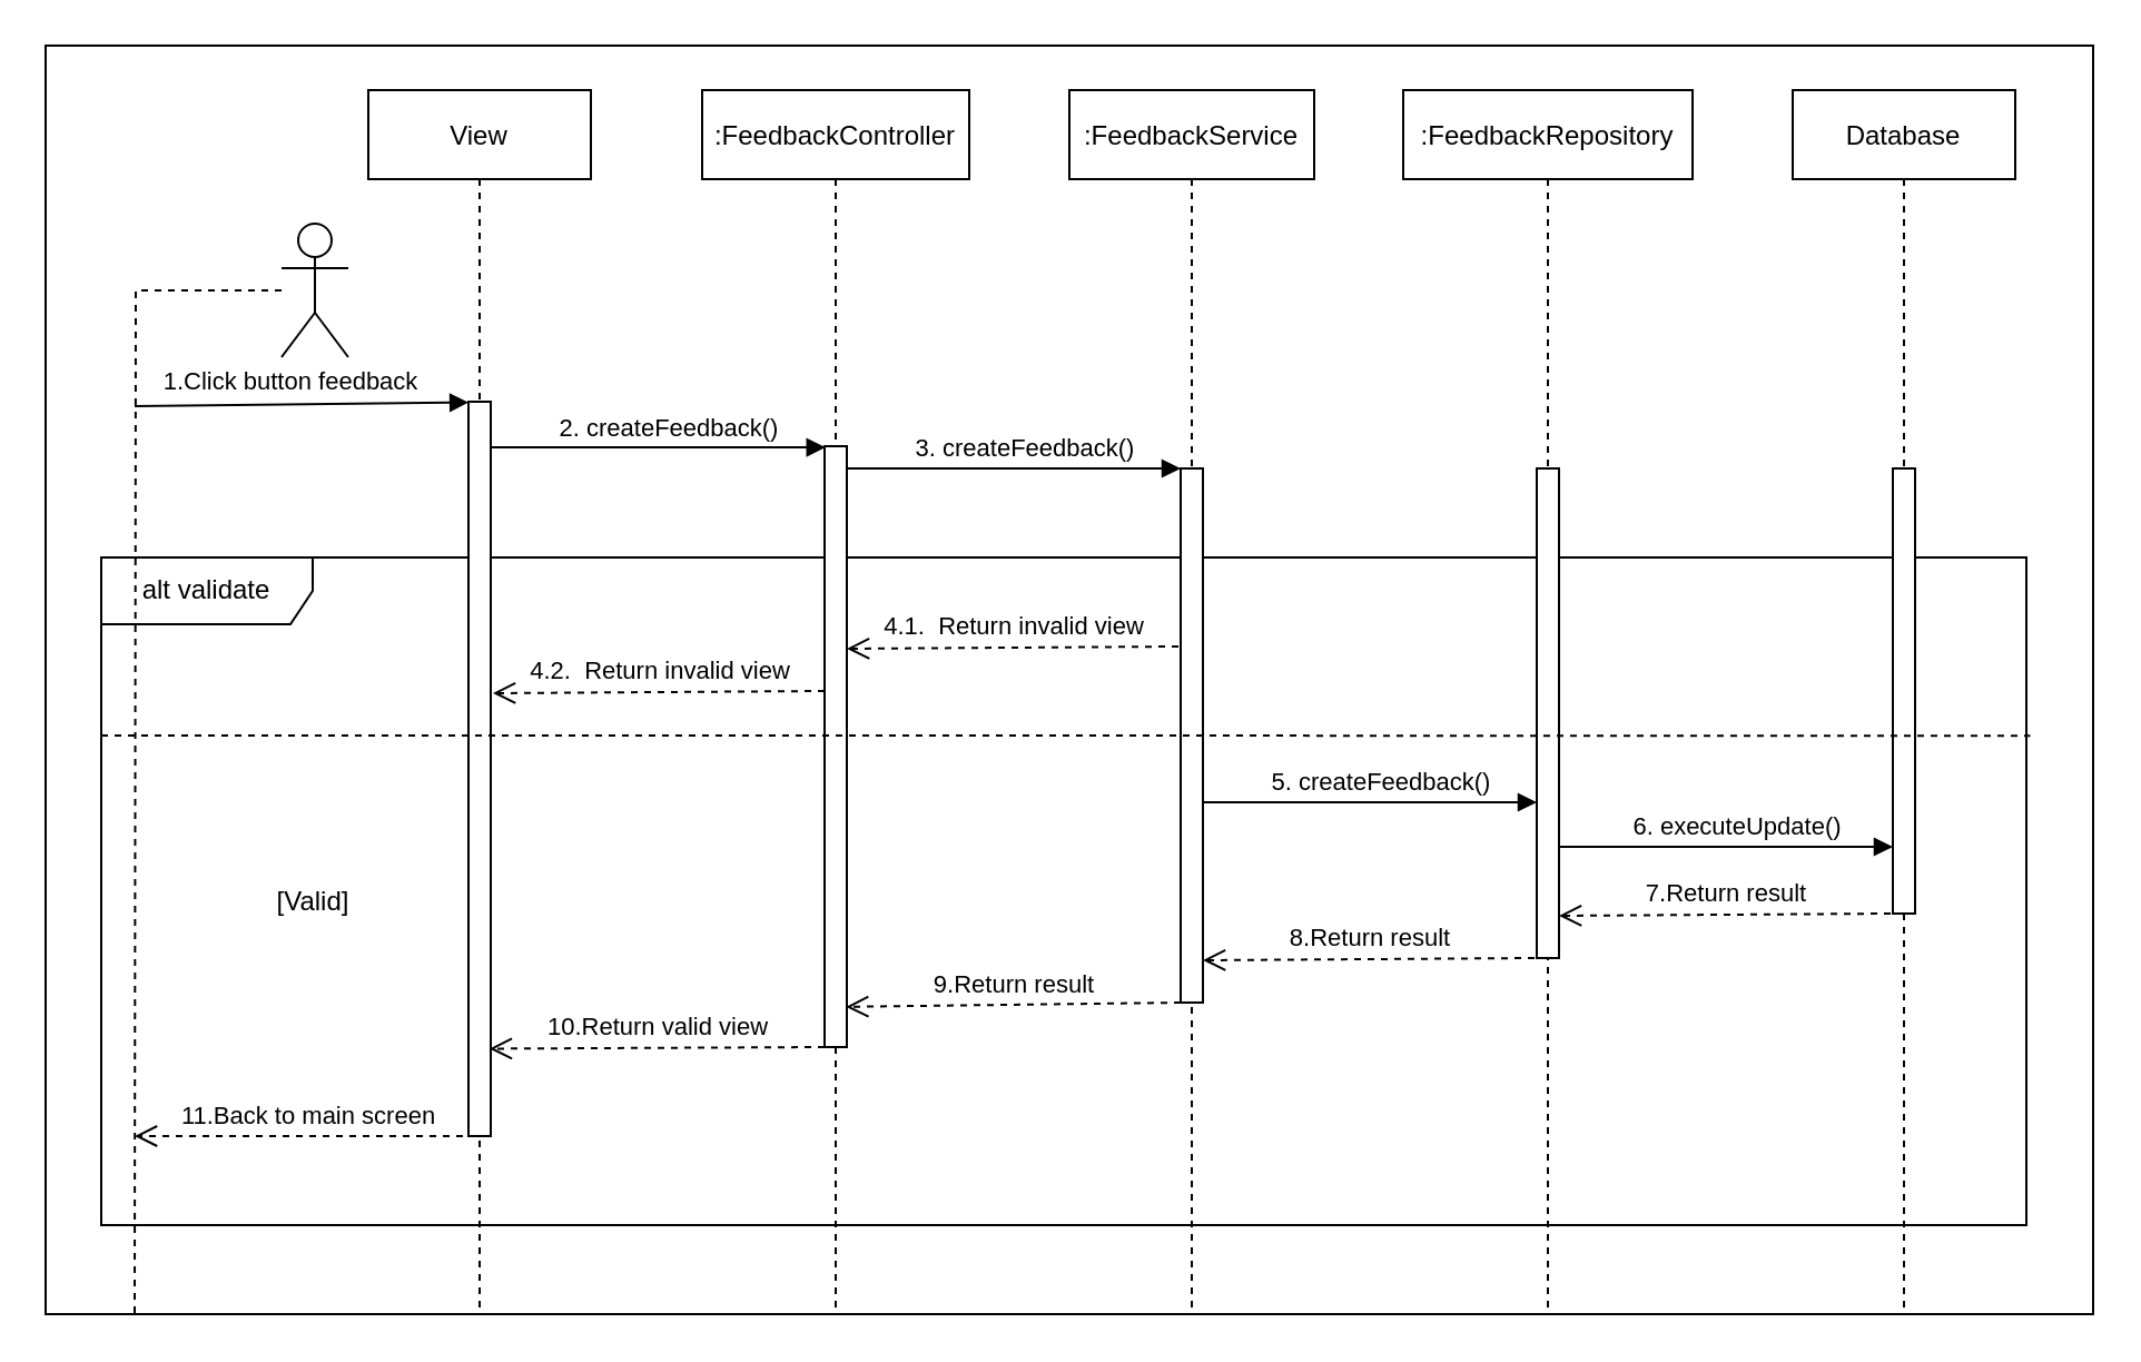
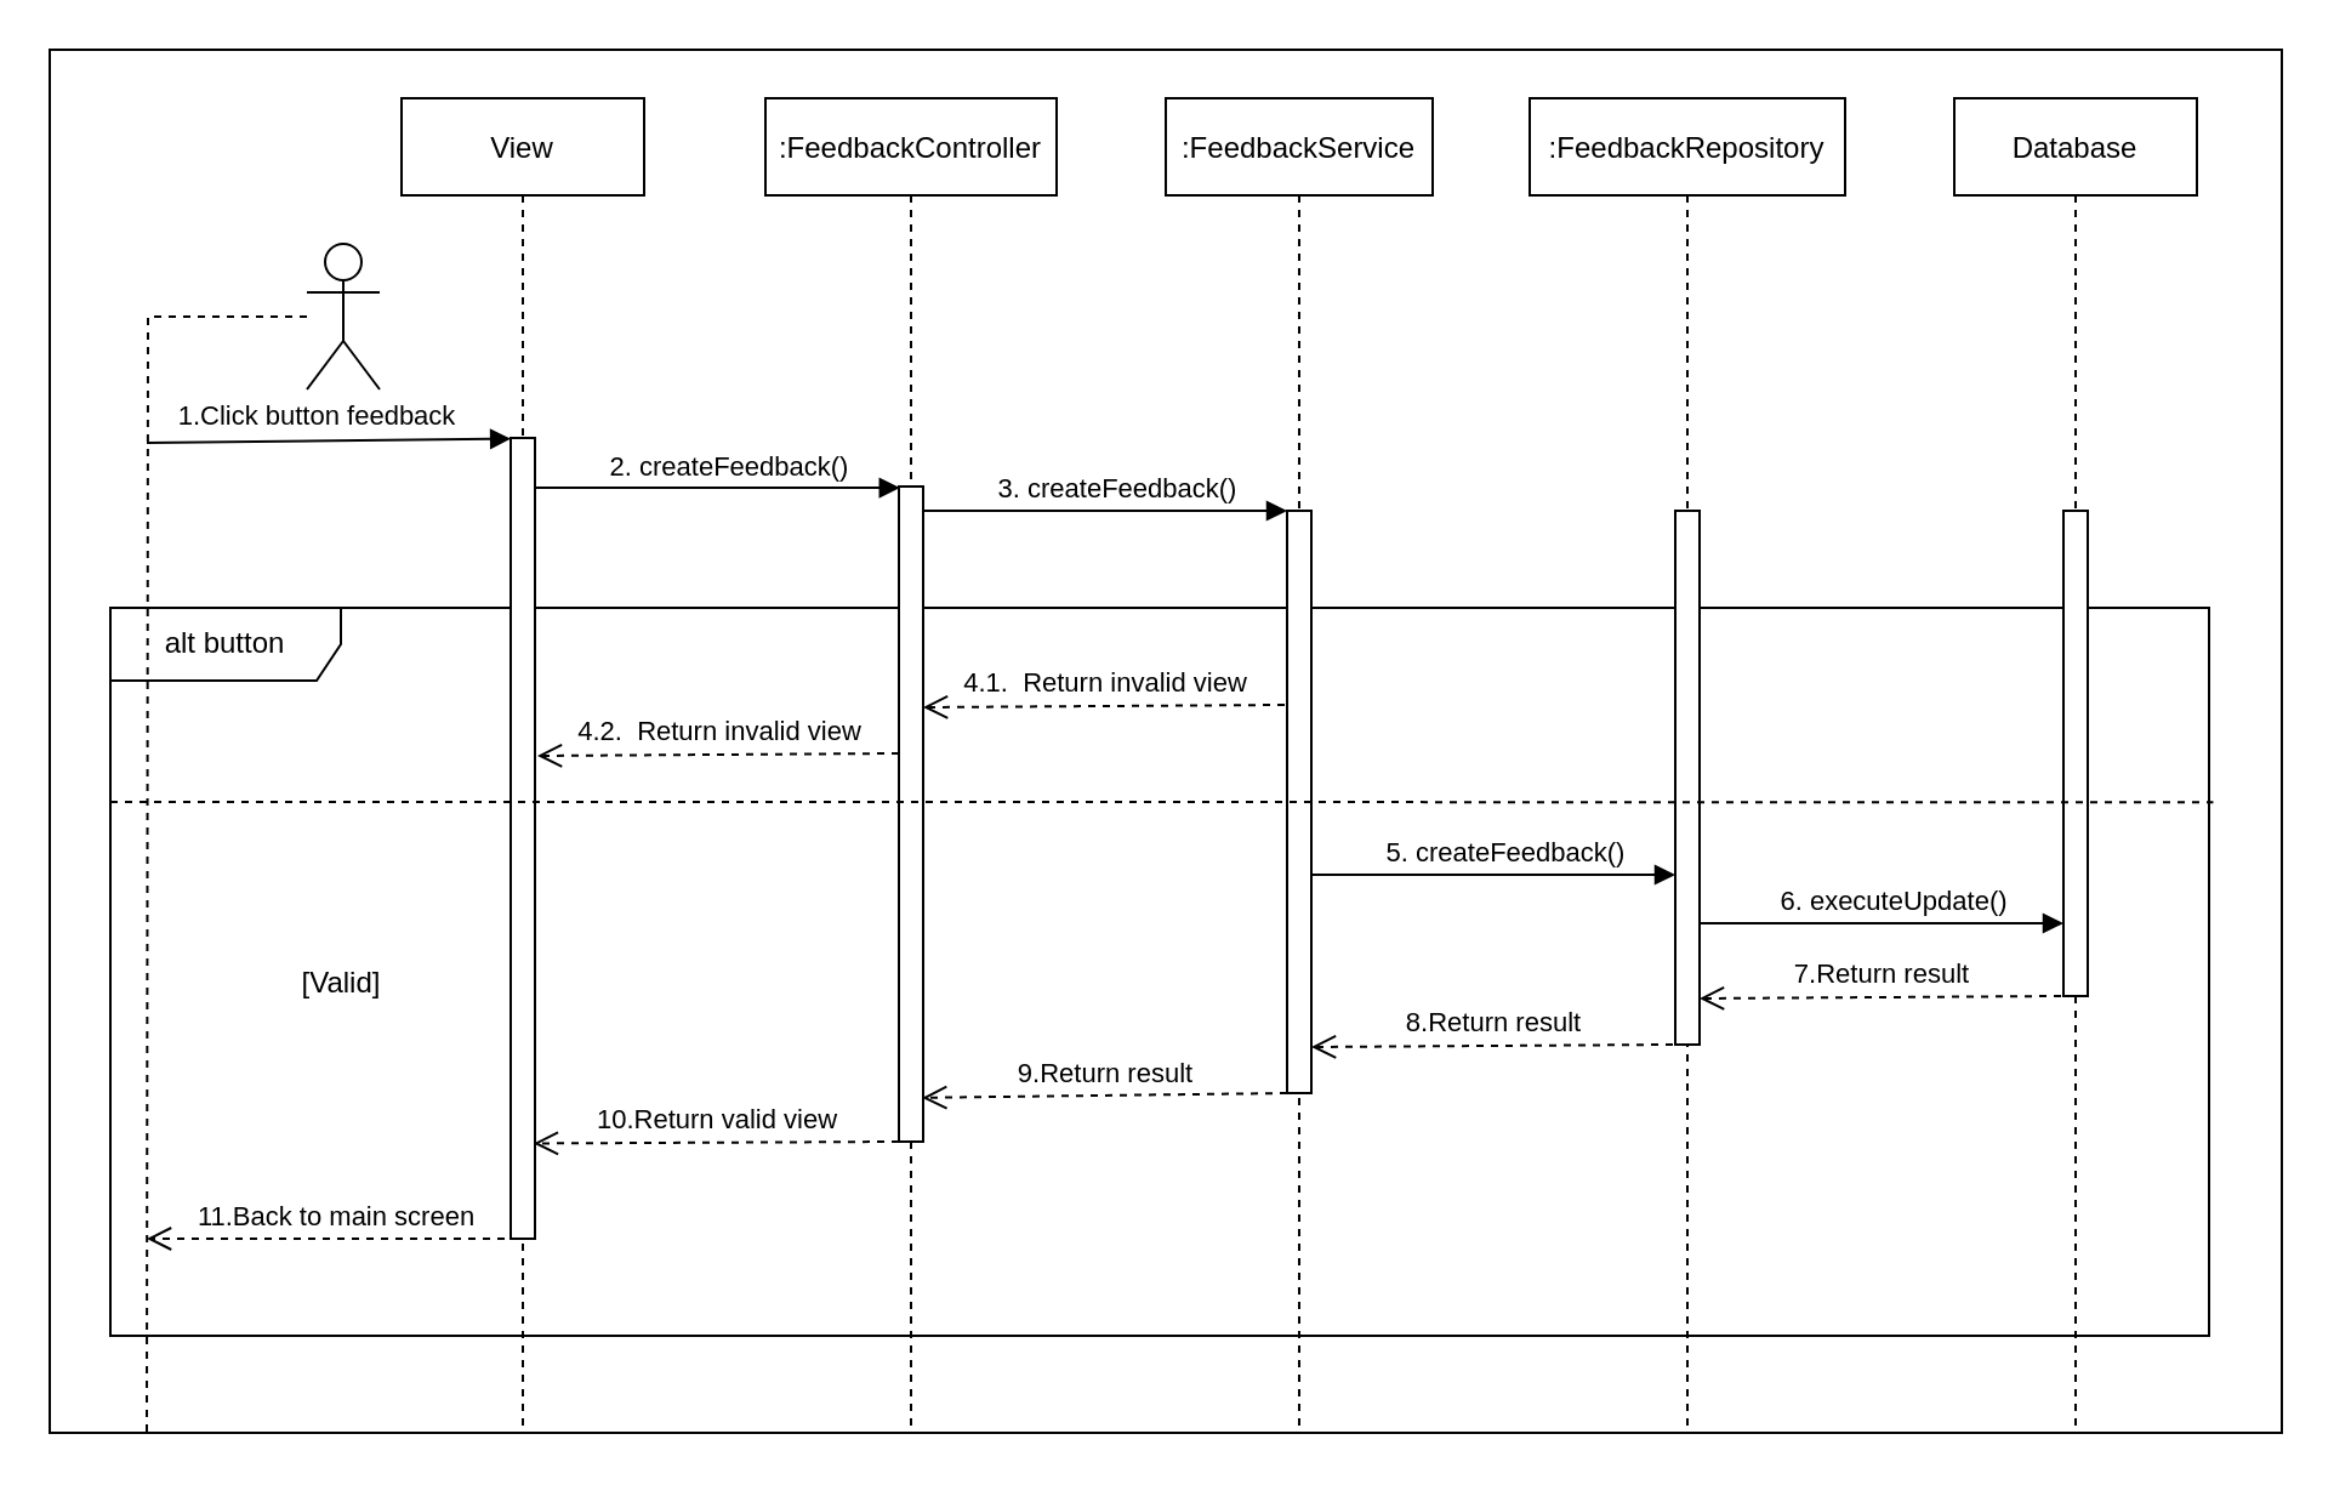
  <mxCell id="0" />
  <mxCell id="1" parent="0" />
  <mxCell id="2" value="" style="rounded=0;whiteSpace=wrap;html=1;labelPosition=center;verticalLabelPosition=bottom;align=center;verticalAlign=top;" parent="1" vertex="1"><mxGeometry x="20" y="20" width="920" height="570" as="geometry" /></mxCell>
- <mxCell id="3" value="alt validate" style="shape=umlFrame;whiteSpace=wrap;html=1;width=95;height=30;" parent="1" vertex="1"><mxGeometry x="45" y="250" width="865" height="300" as="geometry" /></mxCell>
+ <mxCell id="3" value="alt button" style="shape=umlFrame;whiteSpace=wrap;html=1;width=95;height=30;" parent="1" vertex="1"><mxGeometry x="45" y="250" width="865" height="300" as="geometry" /></mxCell>
  <mxCell id="4" value="User" style="shape=umlActor;verticalLabelPosition=bottom;verticalAlign=top;html=1;labelPosition=center;align=center;" parent="1" vertex="1"><mxGeometry x="126" y="100" width="30" height="60" as="geometry" /></mxCell>
  <mxCell id="5" style="edgeStyle=orthogonalEdgeStyle;rounded=0;orthogonalLoop=1;jettySize=auto;html=1;dashed=1;endArrow=none;endFill=0;" parent="1" source="4" edge="1"><mxGeometry relative="1" as="geometry"><mxPoint x="60" y="590" as="targetPoint" /></mxGeometry></mxCell>
  <mxCell id="6" value="View" style="shape=umlLifeline;perimeter=lifelinePerimeter;container=1;collapsible=0;recursiveResize=0;rounded=0;shadow=0;strokeWidth=1;" parent="1" vertex="1"><mxGeometry x="165" y="40" width="100" height="550" as="geometry" /></mxCell>
  <mxCell id="7" value="" style="html=1;points=[];perimeter=orthogonalPerimeter;" parent="6" vertex="1"><mxGeometry x="45" y="140" width="10" height="330" as="geometry" /></mxCell>
  <mxCell id="8" value="11.Back to main screen" style="html=1;verticalAlign=bottom;endArrow=open;dashed=1;endSize=8;" parent="6" edge="1"><mxGeometry x="-0.051" relative="1" as="geometry"><mxPoint x="42.5" y="470" as="sourcePoint" /><mxPoint x="-105" y="470" as="targetPoint" /><mxPoint as="offset" /></mxGeometry></mxCell>
  <mxCell id="9" value=":FeedbackController" style="shape=umlLifeline;perimeter=lifelinePerimeter;container=1;collapsible=0;recursiveResize=0;rounded=0;shadow=0;strokeWidth=1;" parent="1" vertex="1"><mxGeometry x="315" y="40" width="120" height="550" as="geometry" /></mxCell>
  <mxCell id="10" value="" style="html=1;points=[];perimeter=orthogonalPerimeter;" parent="9" vertex="1"><mxGeometry x="55" y="160" width="10" height="270" as="geometry" /></mxCell>
  <mxCell id="11" value="4.2. &amp;nbsp;Return invalid view" style="html=1;verticalAlign=bottom;endArrow=open;dashed=1;endSize=8;exitX=-0.055;exitY=0.291;exitDx=0;exitDy=0;exitPerimeter=0;" parent="9" edge="1"><mxGeometry x="-0.003" relative="1" as="geometry"><mxPoint x="55" y="270" as="sourcePoint" /><mxPoint x="-94" y="271" as="targetPoint" /><mxPoint as="offset" /></mxGeometry></mxCell>
  <mxCell id="12" value="10.Return valid view" style="html=1;verticalAlign=bottom;endArrow=open;dashed=1;endSize=8;exitX=-0.055;exitY=0.291;exitDx=0;exitDy=0;exitPerimeter=0;entryX=0.942;entryY=0.881;entryDx=0;entryDy=0;entryPerimeter=0;" parent="9" target="7" edge="1"><mxGeometry x="-0.004" relative="1" as="geometry"><mxPoint x="55" y="430" as="sourcePoint" /><mxPoint x="-94" y="431" as="targetPoint" /><mxPoint as="offset" /></mxGeometry></mxCell>
  <mxCell id="13" value="4.1. &amp;nbsp;Return invalid view" style="html=1;verticalAlign=bottom;endArrow=open;dashed=1;endSize=8;exitX=-0.055;exitY=0.291;exitDx=0;exitDy=0;exitPerimeter=0;" parent="9" edge="1"><mxGeometry x="-0.003" relative="1" as="geometry"><mxPoint x="214" y="250" as="sourcePoint" /><mxPoint x="65" y="251" as="targetPoint" /><mxPoint as="offset" /></mxGeometry></mxCell>
  <mxCell id="14" value="3. createFeedback()" style="html=1;verticalAlign=bottom;endArrow=block;entryX=0;entryY=0;entryDx=0;entryDy=0;entryPerimeter=0;" parent="9" target="16" edge="1"><mxGeometry x="0.067" width="80" relative="1" as="geometry"><mxPoint x="65" y="170" as="sourcePoint" /><mxPoint x="215" y="170" as="targetPoint" /><mxPoint as="offset" /></mxGeometry></mxCell>
  <mxCell id="15" value=":FeedbackService" style="shape=umlLifeline;perimeter=lifelinePerimeter;container=1;collapsible=0;recursiveResize=0;rounded=0;shadow=0;strokeWidth=1;" parent="1" vertex="1"><mxGeometry x="480" y="40" width="110" height="550" as="geometry" /></mxCell>
  <mxCell id="16" value="" style="html=1;points=[];perimeter=orthogonalPerimeter;" parent="15" vertex="1"><mxGeometry x="50" y="170" width="10" height="240" as="geometry" /></mxCell>
  <mxCell id="17" value="9.Return result" style="html=1;verticalAlign=bottom;endArrow=open;dashed=1;endSize=8;exitX=-0.055;exitY=0.291;exitDx=0;exitDy=0;exitPerimeter=0;entryX=0.962;entryY=0.933;entryDx=0;entryDy=0;entryPerimeter=0;" parent="15" target="10" edge="1"><mxGeometry x="-0.003" relative="1" as="geometry"><mxPoint x="50" y="410" as="sourcePoint" /><mxPoint x="-99" y="411" as="targetPoint" /><mxPoint as="offset" /></mxGeometry></mxCell>
  <mxCell id="18" value=":FeedbackRepository" style="shape=umlLifeline;perimeter=lifelinePerimeter;container=1;collapsible=0;recursiveResize=0;rounded=0;shadow=0;strokeWidth=1;" parent="1" vertex="1"><mxGeometry x="630" y="40" width="130" height="550" as="geometry" /></mxCell>
  <mxCell id="19" value="" style="html=1;points=[];perimeter=orthogonalPerimeter;" parent="18" vertex="1"><mxGeometry x="60" y="170" width="10" height="220" as="geometry" /></mxCell>
  <mxCell id="20" value="5. createFeedback()" style="html=1;verticalAlign=bottom;endArrow=block;" parent="18" edge="1"><mxGeometry x="0.067" width="80" relative="1" as="geometry"><mxPoint x="-90" y="320" as="sourcePoint" /><mxPoint x="60" y="320" as="targetPoint" /><mxPoint as="offset" /></mxGeometry></mxCell>
  <mxCell id="21" value="Database" style="shape=umlLifeline;perimeter=lifelinePerimeter;container=1;collapsible=0;recursiveResize=0;rounded=0;shadow=0;strokeWidth=1;" parent="1" vertex="1"><mxGeometry x="805" y="40" width="100" height="550" as="geometry" /></mxCell>
  <mxCell id="22" value="" style="html=1;points=[];perimeter=orthogonalPerimeter;" parent="21" vertex="1"><mxGeometry x="45" y="170" width="10" height="200" as="geometry" /></mxCell>
  <mxCell id="23" value="1.Click button feedback" style="html=1;verticalAlign=bottom;endArrow=block;entryX=0.007;entryY=0.001;entryDx=0;entryDy=0;entryPerimeter=0;" parent="1" target="7" edge="1"><mxGeometry x="-0.067" y="1" width="80" relative="1" as="geometry"><mxPoint x="60" y="182" as="sourcePoint" /><mxPoint x="205" y="180" as="targetPoint" /><mxPoint as="offset" /></mxGeometry></mxCell>
  <mxCell id="24" value="2. createFeedback()" style="html=1;verticalAlign=bottom;endArrow=block;entryX=0.038;entryY=0.002;entryDx=0;entryDy=0;entryPerimeter=0;" parent="1" source="7" target="10" edge="1"><mxGeometry x="0.067" width="80" relative="1" as="geometry"><mxPoint x="225" y="200" as="sourcePoint" /><mxPoint x="370" y="200" as="targetPoint" /><mxPoint as="offset" /></mxGeometry></mxCell>
  <mxCell id="25" value="" style="endArrow=none;dashed=1;html=1;rounded=0;entryX=1.002;entryY=0.267;entryDx=0;entryDy=0;entryPerimeter=0;" parent="1" target="3" edge="1"><mxGeometry width="50" height="50" relative="1" as="geometry"><mxPoint x="45" y="330" as="sourcePoint" /><mxPoint x="895" y="330" as="targetPoint" /></mxGeometry></mxCell>
  <mxCell id="26" value="[Valid]" style="text;html=1;align=center;verticalAlign=middle;resizable=0;points=[];autosize=1;strokeColor=none;fillColor=none;" parent="1" vertex="1"><mxGeometry x="110" y="390" width="60" height="30" as="geometry" /></mxCell>
  <mxCell id="27" value="6. executeUpdate()" style="html=1;verticalAlign=bottom;endArrow=block;" parent="1" edge="1"><mxGeometry x="0.067" width="80" relative="1" as="geometry"><mxPoint x="700" y="380" as="sourcePoint" /><mxPoint x="850" y="380" as="targetPoint" /><mxPoint as="offset" /></mxGeometry></mxCell>
  <mxCell id="28" value="7.Return result" style="html=1;verticalAlign=bottom;endArrow=open;dashed=1;endSize=8;exitX=-0.055;exitY=0.291;exitDx=0;exitDy=0;exitPerimeter=0;" parent="1" edge="1"><mxGeometry x="-0.003" relative="1" as="geometry"><mxPoint x="849" y="410" as="sourcePoint" /><mxPoint x="700" y="411" as="targetPoint" /><mxPoint as="offset" /></mxGeometry></mxCell>
  <mxCell id="29" value="8.Return result" style="html=1;verticalAlign=bottom;endArrow=open;dashed=1;endSize=8;exitX=-0.055;exitY=0.291;exitDx=0;exitDy=0;exitPerimeter=0;" parent="1" edge="1"><mxGeometry x="-0.003" relative="1" as="geometry"><mxPoint x="689" y="430" as="sourcePoint" /><mxPoint x="540" y="431" as="targetPoint" /><mxPoint as="offset" /></mxGeometry></mxCell>
